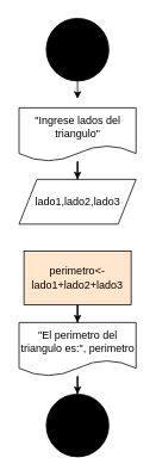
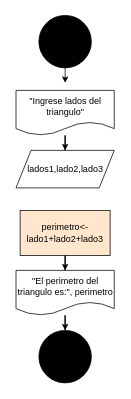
  <mxCell id="0" />
  <mxCell id="1" parent="0" />
  <mxCell id="2" style="edgeStyle=orthogonalEdgeStyle;rounded=0;orthogonalLoop=1;jettySize=auto;html=1;" edge="1" parent="1" source="3"><mxGeometry relative="1" as="geometry"><mxPoint x="86" y="110" as="targetPoint" /></mxGeometry></mxCell>
  <mxCell id="3" value="" style="ellipse;whiteSpace=wrap;html=1;aspect=fixed;fillColor=#000000;" vertex="1" parent="1"><mxGeometry x="51" y="20" width="70" height="70" as="geometry" /></mxCell>
  <mxCell id="4" value="" style="ellipse;whiteSpace=wrap;html=1;aspect=fixed;fillColor=#000000;" vertex="1" parent="1"><mxGeometry x="51" y="440" width="70" height="70" as="geometry" /></mxCell>
  <mxCell id="5" style="edgeStyle=orthogonalEdgeStyle;rounded=0;orthogonalLoop=1;jettySize=auto;html=1;entryX=0.5;entryY=0;entryDx=0;entryDy=0;" edge="1" parent="1" source="6" target="7"><mxGeometry relative="1" as="geometry" /></mxCell>
  <mxCell id="6" value="&quot;Ingrese lados del triangulo&quot;" style="shape=document;whiteSpace=wrap;html=1;boundedLbl=1;" vertex="1" parent="1"><mxGeometry x="20.5" y="120" width="131" height="60" as="geometry" /></mxCell>
- <mxCell id="7" value="lado1,lado2,lado3" style="shape=parallelogram;perimeter=parallelogramPerimeter;whiteSpace=wrap;html=1;fixedSize=1;" vertex="1" parent="1"><mxGeometry x="20.5" y="200" width="131" height="50" as="geometry" /></mxCell>
+ <mxCell id="7" value="lados1,lado2,lado3" style="shape=parallelogram;perimeter=parallelogramPerimeter;whiteSpace=wrap;html=1;fixedSize=1;" vertex="1" parent="1"><mxGeometry x="20.5" y="200" width="131" height="50" as="geometry" /></mxCell>
  <mxCell id="8" style="edgeStyle=orthogonalEdgeStyle;rounded=0;orthogonalLoop=1;jettySize=auto;html=1;entryX=0.5;entryY=0;entryDx=0;entryDy=0;" edge="1" parent="1" source="9" target="11"><mxGeometry relative="1" as="geometry" /></mxCell>
  <mxCell id="9" value="perimetro&amp;lt;-lado1+lado2+lado3" style="rounded=0;whiteSpace=wrap;html=1;fillColor=#ffe6cc;" vertex="1" parent="1"><mxGeometry x="26" y="280" width="120" height="60" as="geometry" /></mxCell>
  <mxCell id="10" style="edgeStyle=orthogonalEdgeStyle;rounded=0;orthogonalLoop=1;jettySize=auto;html=1;entryX=0.5;entryY=0;entryDx=0;entryDy=0;" edge="1" parent="1" source="11" target="4"><mxGeometry relative="1" as="geometry" /></mxCell>
  <mxCell id="11" value="&quot;El perimetro del triangulo es:&quot;, perimetro" style="shape=document;whiteSpace=wrap;html=1;boundedLbl=1;" vertex="1" parent="1"><mxGeometry x="20.5" y="360" width="131" height="60" as="geometry" /></mxCell>
